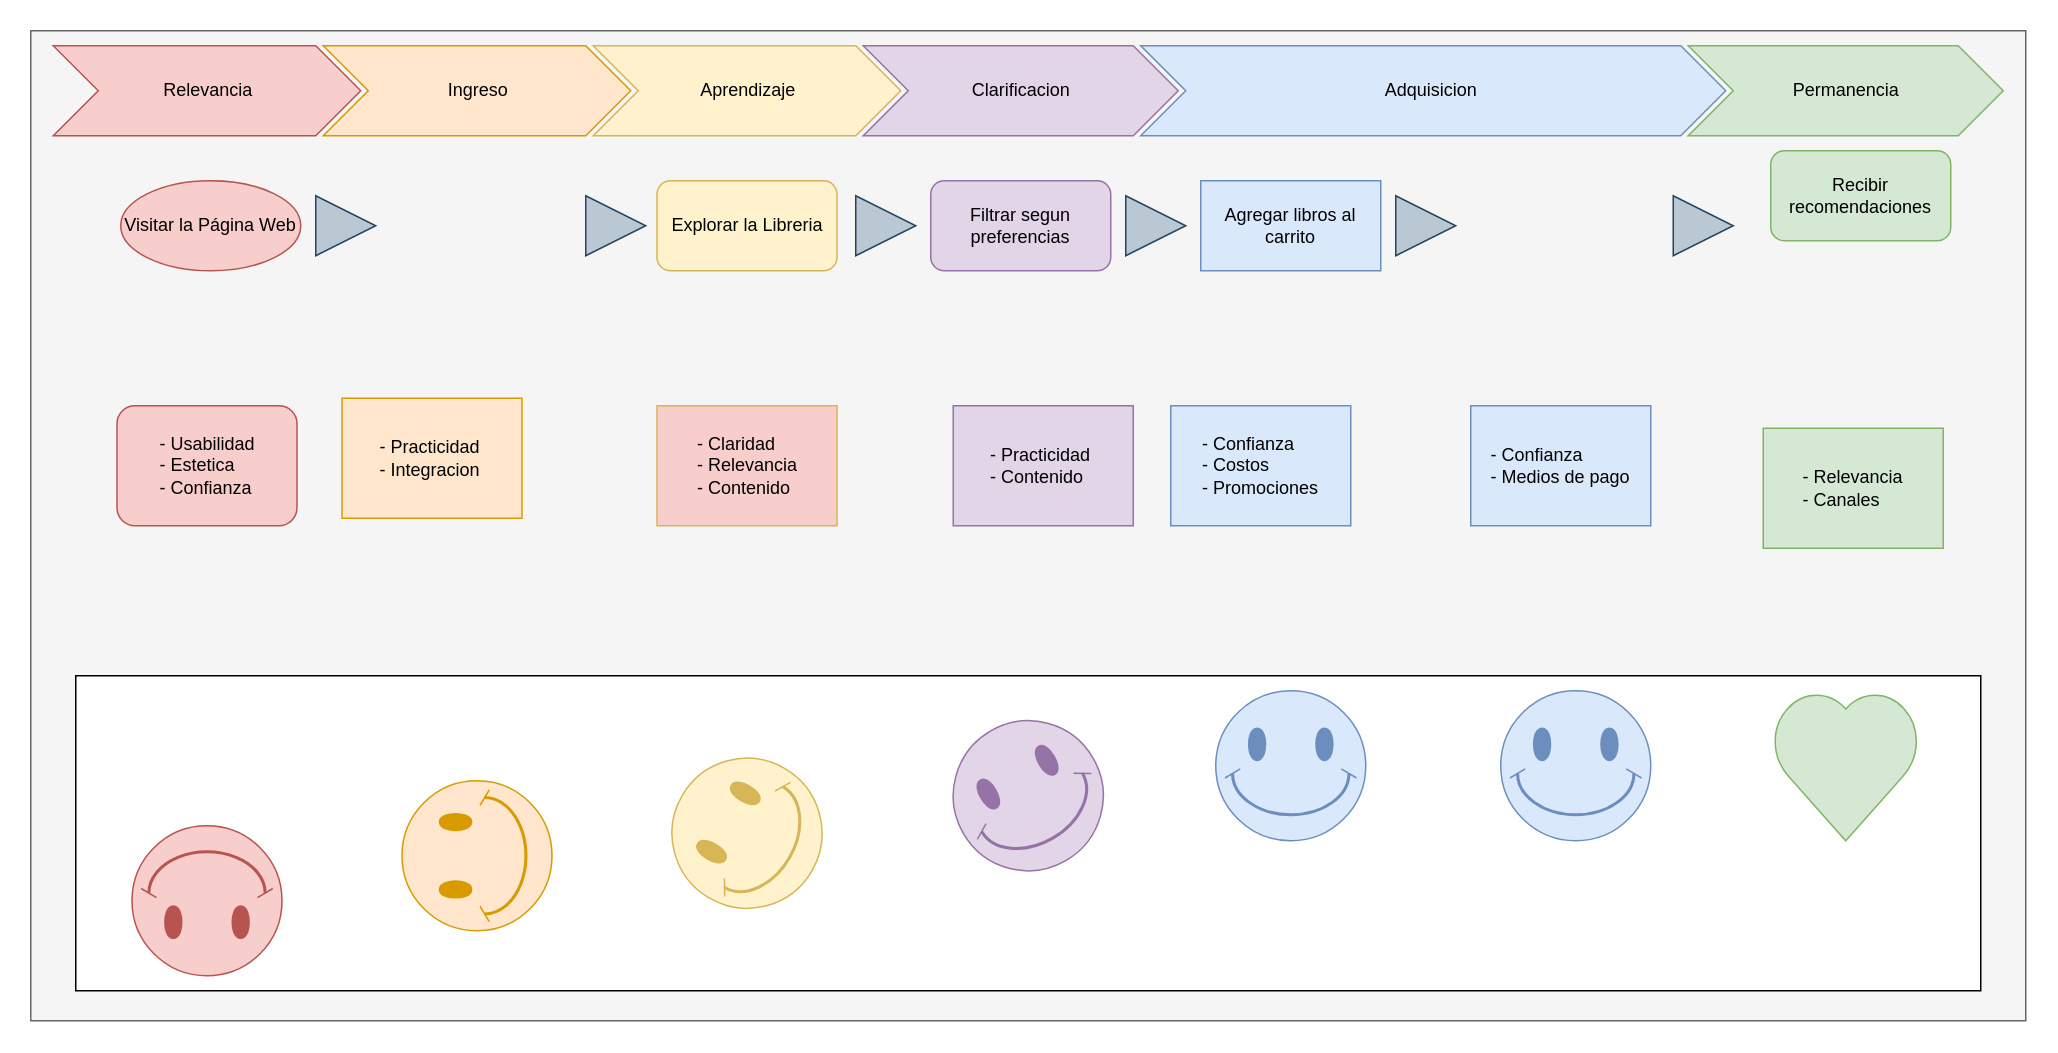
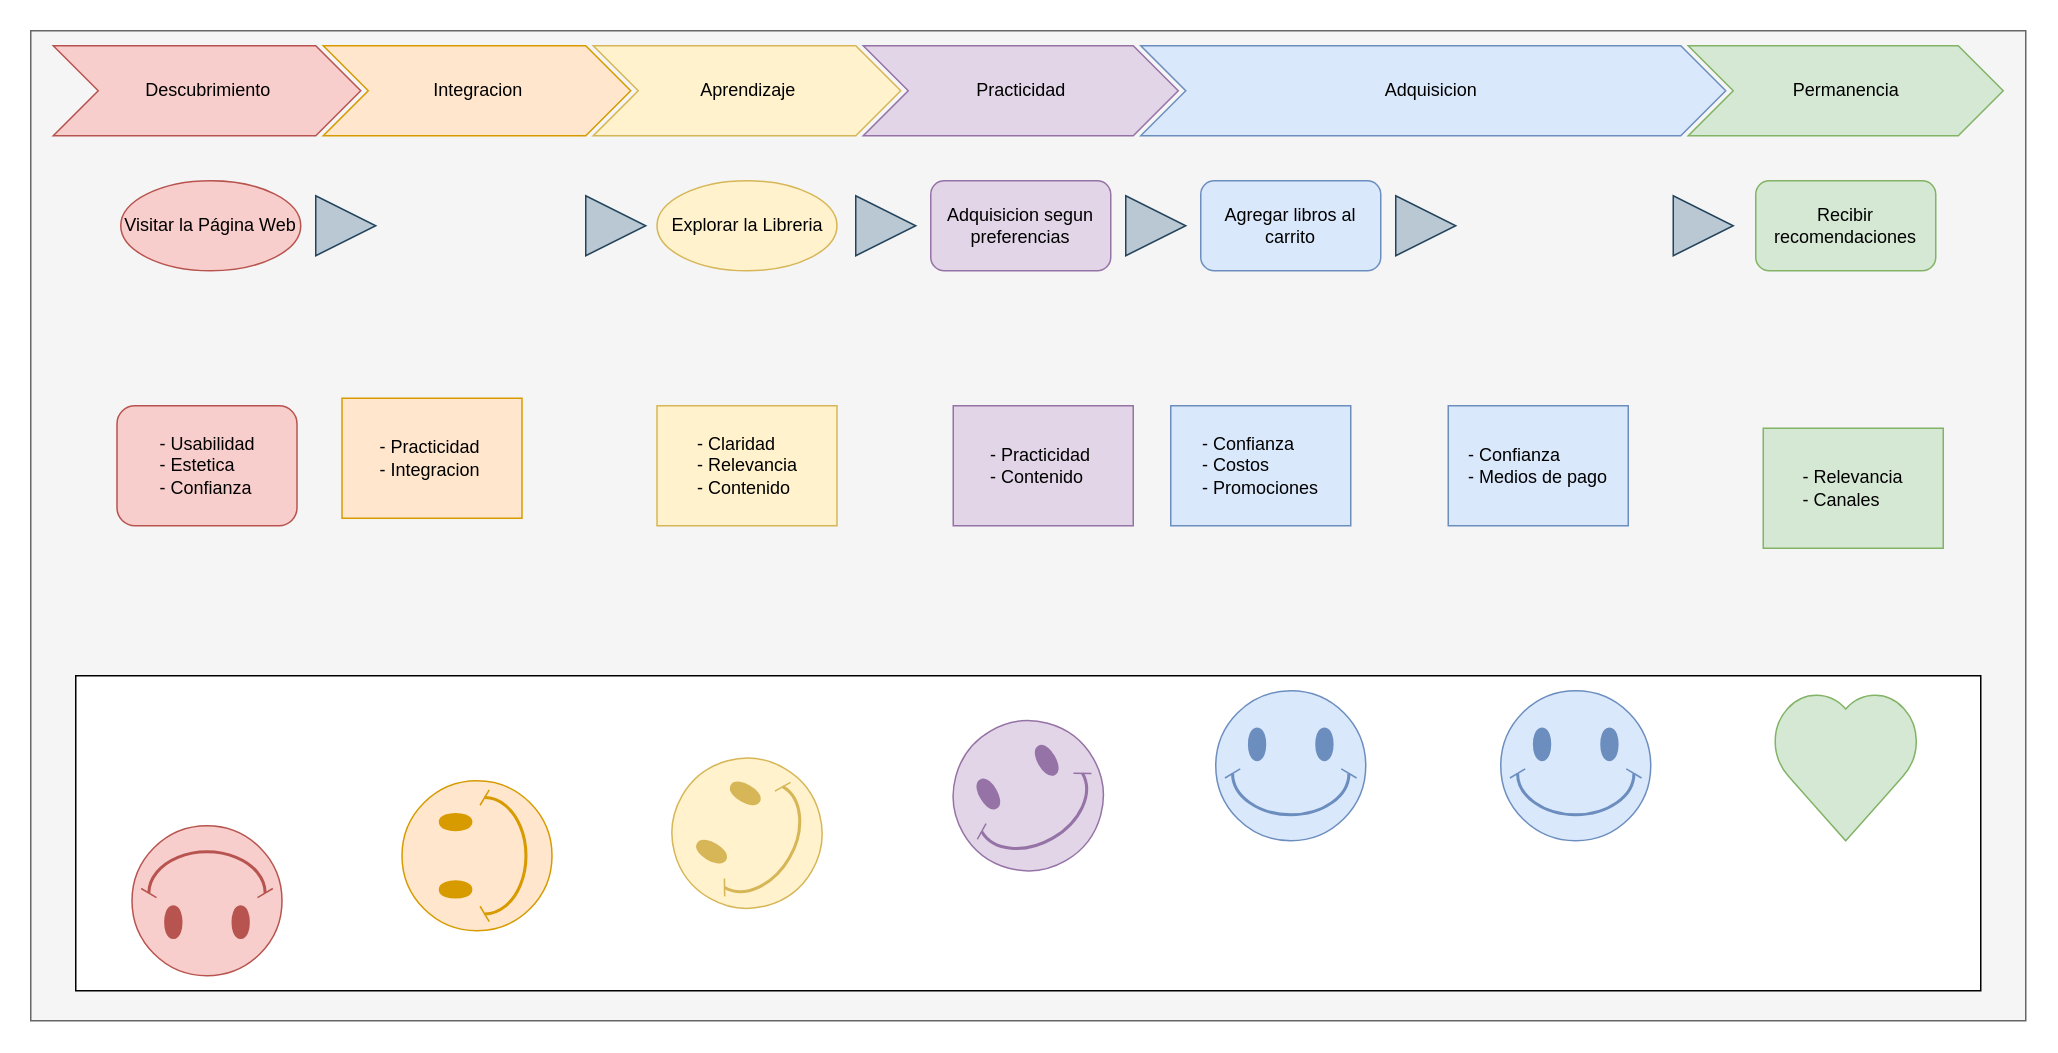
  <mxCell id="0" />
  <mxCell id="1" parent="0" />
  <mxCell id="2" value="" style="rounded=0;whiteSpace=wrap;html=1;fillColor=#f5f5f5;fontColor=#333333;strokeColor=#666666;" parent="1" vertex="1"><mxGeometry x="20" width="1330" height="660" as="geometry" y="20" /></mxCell>
  <mxCell id="3" value="Visitar la Página Web" style="ellipse;whiteSpace=wrap;html=1;fillColor=#f8cecc;strokeColor=#b85450;" parent="1" vertex="1"><mxGeometry x="80" y="120" width="120" height="60" as="geometry" /></mxCell>
- <mxCell id="4" value="Explorar la Libreria" style="rounded=1;whiteSpace=wrap;html=1;fillColor=#fff2cc;strokeColor=#d6b656;" parent="1" vertex="1"><mxGeometry x="437.5" y="120" width="120" height="60" as="geometry" /></mxCell>
- <mxCell id="5" value="Relevancia" style="html=1;shadow=0;dashed=0;align=center;verticalAlign=middle;shape=mxgraph.arrows2.arrow;dy=0;dx=30;notch=30;fillColor=#f8cecc;strokeColor=#b85450;" parent="1" vertex="1"><mxGeometry x="35" y="30" width="205" height="60" as="geometry" /></mxCell>
- <mxCell id="6" value="Ingreso" style="html=1;shadow=0;dashed=0;align=center;verticalAlign=middle;shape=mxgraph.arrows2.arrow;dy=0;dx=30;notch=30;fillColor=#ffe6cc;strokeColor=#d79b00;" parent="1" vertex="1"><mxGeometry x="215" y="30" width="205" height="60" as="geometry" /></mxCell>
+ <mxCell id="4" value="Explorar la Libreria" style="ellipse;whiteSpace=wrap;html=1;fillColor=#fff2cc;strokeColor=#d6b656;" parent="1" vertex="1"><mxGeometry x="437.5" y="120" width="120" height="60" as="geometry" /></mxCell>
+ <mxCell id="5" value="Descubrimiento" style="html=1;shadow=0;dashed=0;align=center;verticalAlign=middle;shape=mxgraph.arrows2.arrow;dy=0;dx=30;notch=30;fillColor=#f8cecc;strokeColor=#b85450;" parent="1" vertex="1"><mxGeometry x="35" y="30" width="205" height="60" as="geometry" /></mxCell>
+ <mxCell id="6" value="Integracion" style="html=1;shadow=0;dashed=0;align=center;verticalAlign=middle;shape=mxgraph.arrows2.arrow;dy=0;dx=30;notch=30;fillColor=#ffe6cc;strokeColor=#d79b00;" parent="1" vertex="1"><mxGeometry x="215" y="30" width="205" height="60" as="geometry" /></mxCell>
  <mxCell id="7" value="Aprendizaje" style="html=1;shadow=0;dashed=0;align=center;verticalAlign=middle;shape=mxgraph.arrows2.arrow;dy=0;dx=30;notch=30;fillColor=#fff2cc;strokeColor=#d6b656;" parent="1" vertex="1"><mxGeometry x="395" y="30" width="205" height="60" as="geometry" /></mxCell>
  <mxCell id="8" value="" style="html=1;shadow=0;dashed=0;align=center;verticalAlign=middle;shape=mxgraph.arrows2.arrow;dy=0.6;dx=40;notch=0;fillColor=#bac8d3;strokeColor=#23445d;" parent="1" vertex="1"><mxGeometry x="210" y="130" width="40" height="40" as="geometry" /></mxCell>
  <mxCell id="9" value="" style="html=1;shadow=0;dashed=0;align=center;verticalAlign=middle;shape=mxgraph.arrows2.arrow;dy=0.6;dx=40;notch=0;fillColor=#bac8d3;strokeColor=#23445d;" parent="1" vertex="1"><mxGeometry x="390" y="130" width="40" height="40" as="geometry" /></mxCell>
- <mxCell id="10" value="Agregar libros al carrito" style="whiteSpace=wrap;html=1;fillColor=#dae8fc;strokeColor=#6c8ebf;rounded=0;" parent="1" vertex="1"><mxGeometry x="800" y="120" width="120" height="60" as="geometry" /></mxCell>
+ <mxCell id="10" value="Agregar libros al carrito" style="rounded=1;whiteSpace=wrap;html=1;fillColor=#dae8fc;strokeColor=#6c8ebf;" parent="1" vertex="1"><mxGeometry x="800" y="120" width="120" height="60" as="geometry" /></mxCell>
  <mxCell id="11" value="Adquisicion&amp;nbsp;" style="html=1;shadow=0;dashed=0;align=center;verticalAlign=middle;shape=mxgraph.arrows2.arrow;dy=0;dx=30;notch=30;fillColor=#dae8fc;strokeColor=#6c8ebf;" parent="1" vertex="1"><mxGeometry x="760" y="30" width="390" height="60" as="geometry" /></mxCell>
  <mxCell id="12" value="" style="html=1;shadow=0;dashed=0;align=center;verticalAlign=middle;shape=mxgraph.arrows2.arrow;dy=0.6;dx=40;notch=0;fillColor=#bac8d3;strokeColor=#23445d;" parent="1" vertex="1"><mxGeometry x="570" y="130" width="40" height="40" as="geometry" /></mxCell>
  <mxCell id="13" value="" style="html=1;shadow=0;dashed=0;align=center;verticalAlign=middle;shape=mxgraph.arrows2.arrow;dy=0.6;dx=40;notch=0;fillColor=#bac8d3;strokeColor=#23445d;" parent="1" vertex="1"><mxGeometry x="930" y="130" width="40" height="40" as="geometry" /></mxCell>
- <mxCell id="14" value="Recibir recomendaciones" style="rounded=1;whiteSpace=wrap;html=1;fillColor=#d5e8d4;strokeColor=#82b366;" parent="1" vertex="1"><mxGeometry x="1180" y="100" width="120" height="60" as="geometry" /></mxCell>
+ <mxCell id="14" value="Recibir recomendaciones" style="rounded=1;whiteSpace=wrap;html=1;fillColor=#d5e8d4;strokeColor=#82b366;" parent="1" vertex="1"><mxGeometry x="1170" y="120" width="120" height="60" as="geometry" /></mxCell>
  <mxCell id="15" value="" style="html=1;shadow=0;dashed=0;align=center;verticalAlign=middle;shape=mxgraph.arrows2.arrow;dy=0.6;dx=40;notch=0;fillColor=#bac8d3;strokeColor=#23445d;" parent="1" vertex="1"><mxGeometry x="1115" y="130" width="40" height="40" as="geometry" /></mxCell>
  <mxCell id="16" value="Permanencia" style="html=1;shadow=0;dashed=0;align=center;verticalAlign=middle;shape=mxgraph.arrows2.arrow;dy=0;dx=30;notch=30;fillColor=#d5e8d4;strokeColor=#82b366;" parent="1" vertex="1"><mxGeometry x="1125" y="30" width="210" height="60" as="geometry" /></mxCell>
- <mxCell id="17" value="Filtrar segun preferencias" style="rounded=1;whiteSpace=wrap;html=1;fillColor=#e1d5e7;strokeColor=#9673a6;" parent="1" vertex="1"><mxGeometry x="620" y="120" width="120" height="60" as="geometry" /></mxCell>
+ <mxCell id="17" value="Adquisicion segun preferencias" style="rounded=1;whiteSpace=wrap;html=1;fillColor=#e1d5e7;strokeColor=#9673a6;" parent="1" vertex="1"><mxGeometry x="620" y="120" width="120" height="60" as="geometry" /></mxCell>
  <mxCell id="18" value="" style="html=1;shadow=0;dashed=0;align=center;verticalAlign=middle;shape=mxgraph.arrows2.arrow;dy=0.6;dx=40;notch=0;fillColor=#bac8d3;strokeColor=#23445d;" parent="1" vertex="1"><mxGeometry x="750" y="130" width="40" height="40" as="geometry" /></mxCell>
- <mxCell id="19" value="Clarificacion" style="html=1;shadow=0;dashed=0;align=center;verticalAlign=middle;shape=mxgraph.arrows2.arrow;dy=0;dx=30;notch=30;fillColor=#e1d5e7;strokeColor=#9673a6;" parent="1" vertex="1"><mxGeometry x="575" y="30" width="210" height="60" as="geometry" /></mxCell>
+ <mxCell id="19" value="Practicidad" style="html=1;shadow=0;dashed=0;align=center;verticalAlign=middle;shape=mxgraph.arrows2.arrow;dy=0;dx=30;notch=30;fillColor=#e1d5e7;strokeColor=#9673a6;" parent="1" vertex="1"><mxGeometry x="575" y="30" width="210" height="60" as="geometry" /></mxCell>
  <mxCell id="20" value="&lt;div style=&quot;text-align: left;&quot;&gt;&lt;span style=&quot;background-color: initial;&quot;&gt;- Usabilidad&lt;/span&gt;&lt;/div&gt;&lt;div style=&quot;text-align: left;&quot;&gt;&lt;span style=&quot;background-color: initial;&quot;&gt;- Estetica&lt;/span&gt;&lt;/div&gt;&lt;div style=&quot;text-align: left;&quot;&gt;&lt;span style=&quot;background-color: initial;&quot;&gt;- Confianza&lt;/span&gt;&lt;/div&gt;" style="whiteSpace=wrap;html=1;fillColor=#f8cecc;strokeColor=#b85450;rounded=1;" parent="1" vertex="1"><mxGeometry x="77.5" y="270" width="120" height="80" as="geometry" /></mxCell>
- <mxCell id="21" value="&lt;div style=&quot;text-align: left;&quot;&gt;- Claridad&lt;/div&gt;&lt;div style=&quot;text-align: left;&quot;&gt;- Relevancia&lt;/div&gt;&lt;div style=&quot;text-align: left;&quot;&gt;- Contenido&lt;/div&gt;" style="rounded=0;whiteSpace=wrap;html=1;fillColor=#f8cecc;strokeColor=#d6b656;" parent="1" vertex="1"><mxGeometry x="437.5" y="270" width="120" height="80" as="geometry" /></mxCell>
+ <mxCell id="21" value="&lt;div style=&quot;text-align: left;&quot;&gt;- Claridad&lt;/div&gt;&lt;div style=&quot;text-align: left;&quot;&gt;- Relevancia&lt;/div&gt;&lt;div style=&quot;text-align: left;&quot;&gt;- Contenido&lt;/div&gt;" style="rounded=0;whiteSpace=wrap;html=1;fillColor=#fff2cc;strokeColor=#d6b656;" parent="1" vertex="1"><mxGeometry x="437.5" y="270" width="120" height="80" as="geometry" /></mxCell>
  <mxCell id="22" value="&lt;div style=&quot;text-align: left;&quot;&gt;&lt;span style=&quot;background-color: initial;&quot;&gt;&lt;br&gt;&lt;/span&gt;&lt;/div&gt;&lt;div style=&quot;text-align: left;&quot;&gt;&lt;span style=&quot;background-color: initial;&quot;&gt;- Practicidad&amp;nbsp;&lt;/span&gt;&lt;br&gt;&lt;/div&gt;&lt;div style=&quot;text-align: left;&quot;&gt;&lt;span style=&quot;background-color: initial;&quot;&gt;- Contenido&lt;/span&gt;&lt;/div&gt;&lt;div style=&quot;text-align: left;&quot;&gt;&lt;br&gt;&lt;/div&gt;" style="rounded=0;whiteSpace=wrap;html=1;fillColor=#e1d5e7;strokeColor=#9673a6;" parent="1" vertex="1"><mxGeometry x="635" y="270" width="120" height="80" as="geometry" /></mxCell>
  <mxCell id="23" value="&lt;div style=&quot;text-align: left;&quot;&gt;&lt;div&gt;- Practicidad&lt;/div&gt;&lt;div&gt;- Integracion&lt;span style=&quot;background-color: initial;&quot;&gt;&amp;nbsp;&lt;/span&gt;&lt;/div&gt;&lt;/div&gt;" style="rounded=0;whiteSpace=wrap;html=1;fillColor=#ffe6cc;strokeColor=#d79b00;" parent="1" vertex="1"><mxGeometry x="227.5" y="265" width="120" height="80" as="geometry" /></mxCell>
  <mxCell id="24" value="&lt;div style=&quot;text-align: left;&quot;&gt;- Confianza&amp;nbsp;&lt;/div&gt;&lt;div style=&quot;text-align: left;&quot;&gt;- Costos&amp;nbsp;&lt;/div&gt;&lt;div style=&quot;text-align: left;&quot;&gt;- Promociones&lt;/div&gt;" style="rounded=0;whiteSpace=wrap;html=1;fillColor=#dae8fc;strokeColor=#6c8ebf;" parent="1" vertex="1"><mxGeometry x="780" y="270" width="120" height="80" as="geometry" /></mxCell>
- <mxCell id="25" value="&lt;div style=&quot;text-align: left;&quot;&gt;- Confianza&lt;/div&gt;&lt;div style=&quot;text-align: left;&quot;&gt;- Medios de pago&lt;/div&gt;" style="rounded=0;whiteSpace=wrap;html=1;fillColor=#dae8fc;strokeColor=#6c8ebf;" parent="1" vertex="1"><mxGeometry x="980" y="270" width="120" height="80" as="geometry" /></mxCell>
+ <mxCell id="25" value="&lt;div style=&quot;text-align: left;&quot;&gt;- Confianza&lt;/div&gt;&lt;div style=&quot;text-align: left;&quot;&gt;- Medios de pago&lt;/div&gt;" style="rounded=0;whiteSpace=wrap;html=1;fillColor=#dae8fc;strokeColor=#6c8ebf;" parent="1" vertex="1"><mxGeometry x="965" y="270" width="120" height="80" as="geometry" /></mxCell>
  <mxCell id="26" value="&lt;div style=&quot;text-align: left;&quot;&gt;- Relevancia&lt;/div&gt;&lt;div style=&quot;text-align: left;&quot;&gt;- Canales&lt;/div&gt;" style="rounded=0;whiteSpace=wrap;html=1;fillColor=#d5e8d4;strokeColor=#82b366;" parent="1" vertex="1"><mxGeometry x="1175" y="285" width="120" height="80" as="geometry" /></mxCell>
  <mxCell id="27" value="" style="rounded=0;whiteSpace=wrap;html=1;" parent="1" vertex="1"><mxGeometry x="50" y="450" width="1270" height="210" as="geometry" /></mxCell>
  <mxCell id="28" value="" style="verticalLabelPosition=bottom;verticalAlign=top;html=1;shape=mxgraph.basic.smiley;fillColor=#dae8fc;strokeColor=#6c8ebf;" parent="1" vertex="1"><mxGeometry x="810" y="460" width="100" height="100" as="geometry" /></mxCell>
  <mxCell id="29" value="" style="verticalLabelPosition=bottom;verticalAlign=top;html=1;shape=mxgraph.basic.smiley;fillColor=#dae8fc;strokeColor=#6c8ebf;" parent="1" vertex="1"><mxGeometry x="1000" y="460" width="100" height="100" as="geometry" /></mxCell>
  <mxCell id="30" value="" style="verticalLabelPosition=bottom;verticalAlign=top;html=1;shape=mxgraph.basic.heart;fillColor=#d5e8d4;strokeColor=#82b366;" parent="1" vertex="1"><mxGeometry x="1180" y="460" width="100" height="100" as="geometry" /></mxCell>
  <mxCell id="31" value="" style="verticalLabelPosition=bottom;verticalAlign=top;html=1;shape=mxgraph.basic.smiley;rotation=-30;fillColor=#e1d5e7;strokeColor=#9673a6;" parent="1" vertex="1"><mxGeometry x="635" y="480" width="100" height="100" as="geometry" /></mxCell>
  <mxCell id="32" value="" style="verticalLabelPosition=bottom;verticalAlign=top;html=1;shape=mxgraph.basic.smiley;rotation=-60;fillColor=#fff2cc;strokeColor=#d6b656;" parent="1" vertex="1"><mxGeometry x="447.5" y="505" width="100" height="100" as="geometry" /></mxCell>
  <mxCell id="33" value="" style="verticalLabelPosition=bottom;verticalAlign=top;html=1;shape=mxgraph.basic.smiley;rotation=-90;fillColor=#ffe6cc;strokeColor=#d79b00;" parent="1" vertex="1"><mxGeometry x="267.5" y="520" width="100" height="100" as="geometry" /></mxCell>
  <mxCell id="34" value="" style="verticalLabelPosition=bottom;verticalAlign=top;html=1;shape=mxgraph.basic.smiley;rotation=-180;fillColor=#f8cecc;strokeColor=#b85450;" parent="1" vertex="1"><mxGeometry x="87.5" y="550" width="100" height="100" as="geometry" /></mxCell>
